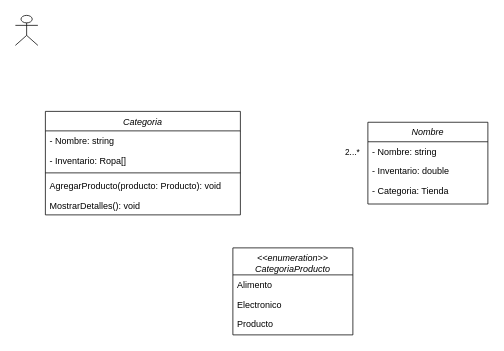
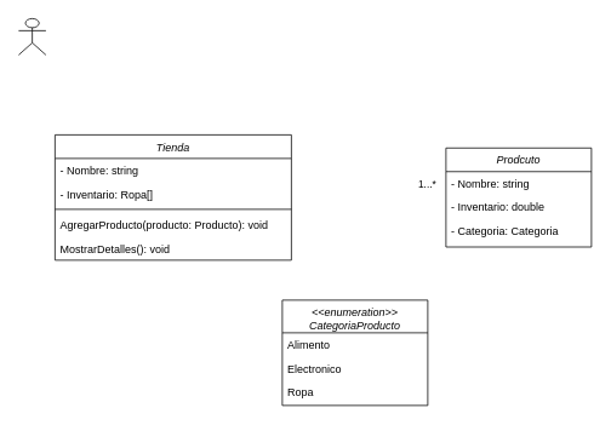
  <mxCell id="0" />
  <mxCell id="1" parent="0" />
- <mxCell id="2" value="Nombre" style="swimlane;fontStyle=2;align=center;verticalAlign=top;childLayout=stackLayout;horizontal=1;startSize=26;horizontalStack=0;resizeParent=1;resizeLast=0;collapsible=1;marginBottom=0;rounded=0;shadow=0;strokeWidth=1;" parent="1" vertex="1"><mxGeometry x="490" y="162.5" width="160" height="109" as="geometry"><mxRectangle x="230" y="140" width="160" height="26" as="alternateBounds" /></mxGeometry></mxCell>
+ <mxCell id="2" value="Prodcuto" style="swimlane;fontStyle=2;align=center;verticalAlign=top;childLayout=stackLayout;horizontal=1;startSize=26;horizontalStack=0;resizeParent=1;resizeLast=0;collapsible=1;marginBottom=0;rounded=0;shadow=0;strokeWidth=1;" parent="1" vertex="1"><mxGeometry x="490" y="162.5" width="160" height="109" as="geometry"><mxRectangle x="230" y="140" width="160" height="26" as="alternateBounds" /></mxGeometry></mxCell>
  <mxCell id="3" value="- Nombre: string" style="text;align=left;verticalAlign=top;spacingLeft=4;spacingRight=4;overflow=hidden;rotatable=0;points=[[0,0.5],[1,0.5]];portConstraint=eastwest;" parent="2" vertex="1"><mxGeometry y="26" width="160" height="26" as="geometry" /></mxCell>
  <mxCell id="4" value="- Inventario: double" style="text;align=left;verticalAlign=top;spacingLeft=4;spacingRight=4;overflow=hidden;rotatable=0;points=[[0,0.5],[1,0.5]];portConstraint=eastwest;" vertex="1" parent="2"><mxGeometry y="52" width="160" height="26" as="geometry" /></mxCell>
- <mxCell id="5" value="- Categoria: Tienda" style="text;align=left;verticalAlign=top;spacingLeft=4;spacingRight=4;overflow=hidden;rotatable=0;points=[[0,0.5],[1,0.5]];portConstraint=eastwest;rounded=0;shadow=0;html=0;" parent="2" vertex="1"><mxGeometry y="78" width="160" height="26" as="geometry" /></mxCell>
+ <mxCell id="5" value="- Categoria: Categoria" style="text;align=left;verticalAlign=top;spacingLeft=4;spacingRight=4;overflow=hidden;rotatable=0;points=[[0,0.5],[1,0.5]];portConstraint=eastwest;rounded=0;shadow=0;html=0;" parent="2" vertex="1"><mxGeometry y="78" width="160" height="26" as="geometry" /></mxCell>
  <mxCell id="6" value="" style="shape=umlActor;verticalLabelPosition=bottom;verticalAlign=top;html=1;outlineConnect=0;" vertex="1" parent="1"><mxGeometry width="30" height="40" as="geometry" x="20" y="20" /></mxCell>
- <mxCell id="7" value="Categoria" style="swimlane;fontStyle=2;align=center;verticalAlign=top;childLayout=stackLayout;horizontal=1;startSize=26;horizontalStack=0;resizeParent=1;resizeLast=0;collapsible=1;marginBottom=0;rounded=0;shadow=0;strokeWidth=1;" vertex="1" parent="1"><mxGeometry x="60" y="148" width="260" height="138" as="geometry"><mxRectangle x="230" y="140" width="160" height="26" as="alternateBounds" /></mxGeometry></mxCell>
+ <mxCell id="7" value="Tienda" style="swimlane;fontStyle=2;align=center;verticalAlign=top;childLayout=stackLayout;horizontal=1;startSize=26;horizontalStack=0;resizeParent=1;resizeLast=0;collapsible=1;marginBottom=0;rounded=0;shadow=0;strokeWidth=1;" vertex="1" parent="1"><mxGeometry x="60" y="148" width="260" height="138" as="geometry"><mxRectangle x="230" y="140" width="160" height="26" as="alternateBounds" /></mxGeometry></mxCell>
  <mxCell id="8" value="- Nombre: string" style="text;align=left;verticalAlign=top;spacingLeft=4;spacingRight=4;overflow=hidden;rotatable=0;points=[[0,0.5],[1,0.5]];portConstraint=eastwest;" vertex="1" parent="7"><mxGeometry y="26" width="260" height="26" as="geometry" /></mxCell>
  <mxCell id="9" value="- Inventario: Ropa[]" style="text;align=left;verticalAlign=top;spacingLeft=4;spacingRight=4;overflow=hidden;rotatable=0;points=[[0,0.5],[1,0.5]];portConstraint=eastwest;rounded=0;shadow=0;html=0;" vertex="1" parent="7"><mxGeometry y="52" width="260" height="26" as="geometry" /></mxCell>
  <mxCell id="10" value="" style="line;html=1;strokeWidth=1;align=left;verticalAlign=middle;spacingTop=-1;spacingLeft=3;spacingRight=3;rotatable=0;labelPosition=right;points=[];portConstraint=eastwest;" vertex="1" parent="7"><mxGeometry y="78" width="260" height="8" as="geometry" /></mxCell>
  <mxCell id="11" value="AgregarProducto(producto: Producto): void" style="text;align=left;verticalAlign=top;spacingLeft=4;spacingRight=4;overflow=hidden;rotatable=0;points=[[0,0.5],[1,0.5]];portConstraint=eastwest;" vertex="1" parent="7"><mxGeometry y="86" width="260" height="26" as="geometry" /></mxCell>
  <mxCell id="12" value="MostrarDetalles(): void" style="text;align=left;verticalAlign=top;spacingLeft=4;spacingRight=4;overflow=hidden;rotatable=0;points=[[0,0.5],[1,0.5]];portConstraint=eastwest;" vertex="1" parent="7"><mxGeometry y="112" width="260" height="26" as="geometry" /></mxCell>
- <mxCell id="13" value="2...*" style="edgeLabel;resizable=0;html=1;;align=left;verticalAlign=bottom;" connectable="0" vertex="1" parent="1"><mxGeometry x="460" y="200.002" as="geometry"><mxPoint x="-2" y="11" as="offset" /></mxGeometry></mxCell>
+ <mxCell id="13" value="1...*" style="edgeLabel;resizable=0;html=1;;align=left;verticalAlign=bottom;" connectable="0" vertex="1" parent="1"><mxGeometry x="460" y="200.002" as="geometry"><mxPoint x="-2" y="11" as="offset" /></mxGeometry></mxCell>
  <mxCell id="14" value="&lt;&lt;enumeration&gt;&gt;&#10;CategoriaProducto" style="swimlane;fontStyle=2;align=center;verticalAlign=top;childLayout=stackLayout;horizontal=1;startSize=36;horizontalStack=0;resizeParent=1;resizeLast=0;collapsible=1;marginBottom=0;rounded=0;shadow=0;strokeWidth=1;" vertex="1" parent="1"><mxGeometry x="310" y="330" width="160" height="116" as="geometry"><mxRectangle x="230" y="140" width="160" height="26" as="alternateBounds" /></mxGeometry></mxCell>
  <mxCell id="15" value="Alimento" style="text;align=left;verticalAlign=top;spacingLeft=4;spacingRight=4;overflow=hidden;rotatable=0;points=[[0,0.5],[1,0.5]];portConstraint=eastwest;" vertex="1" parent="14"><mxGeometry y="36" width="160" height="26" as="geometry" /></mxCell>
  <mxCell id="16" value="Electronico" style="text;align=left;verticalAlign=top;spacingLeft=4;spacingRight=4;overflow=hidden;rotatable=0;points=[[0,0.5],[1,0.5]];portConstraint=eastwest;" vertex="1" parent="14"><mxGeometry y="62" width="160" height="26" as="geometry" /></mxCell>
- <mxCell id="17" value="Producto" style="text;align=left;verticalAlign=top;spacingLeft=4;spacingRight=4;overflow=hidden;rotatable=0;points=[[0,0.5],[1,0.5]];portConstraint=eastwest;rounded=0;shadow=0;html=0;" vertex="1" parent="14"><mxGeometry y="88" width="160" height="26" as="geometry" /></mxCell>
+ <mxCell id="17" value="Ropa" style="text;align=left;verticalAlign=top;spacingLeft=4;spacingRight=4;overflow=hidden;rotatable=0;points=[[0,0.5],[1,0.5]];portConstraint=eastwest;rounded=0;shadow=0;html=0;" vertex="1" parent="14"><mxGeometry y="88" width="160" height="26" as="geometry" /></mxCell>
